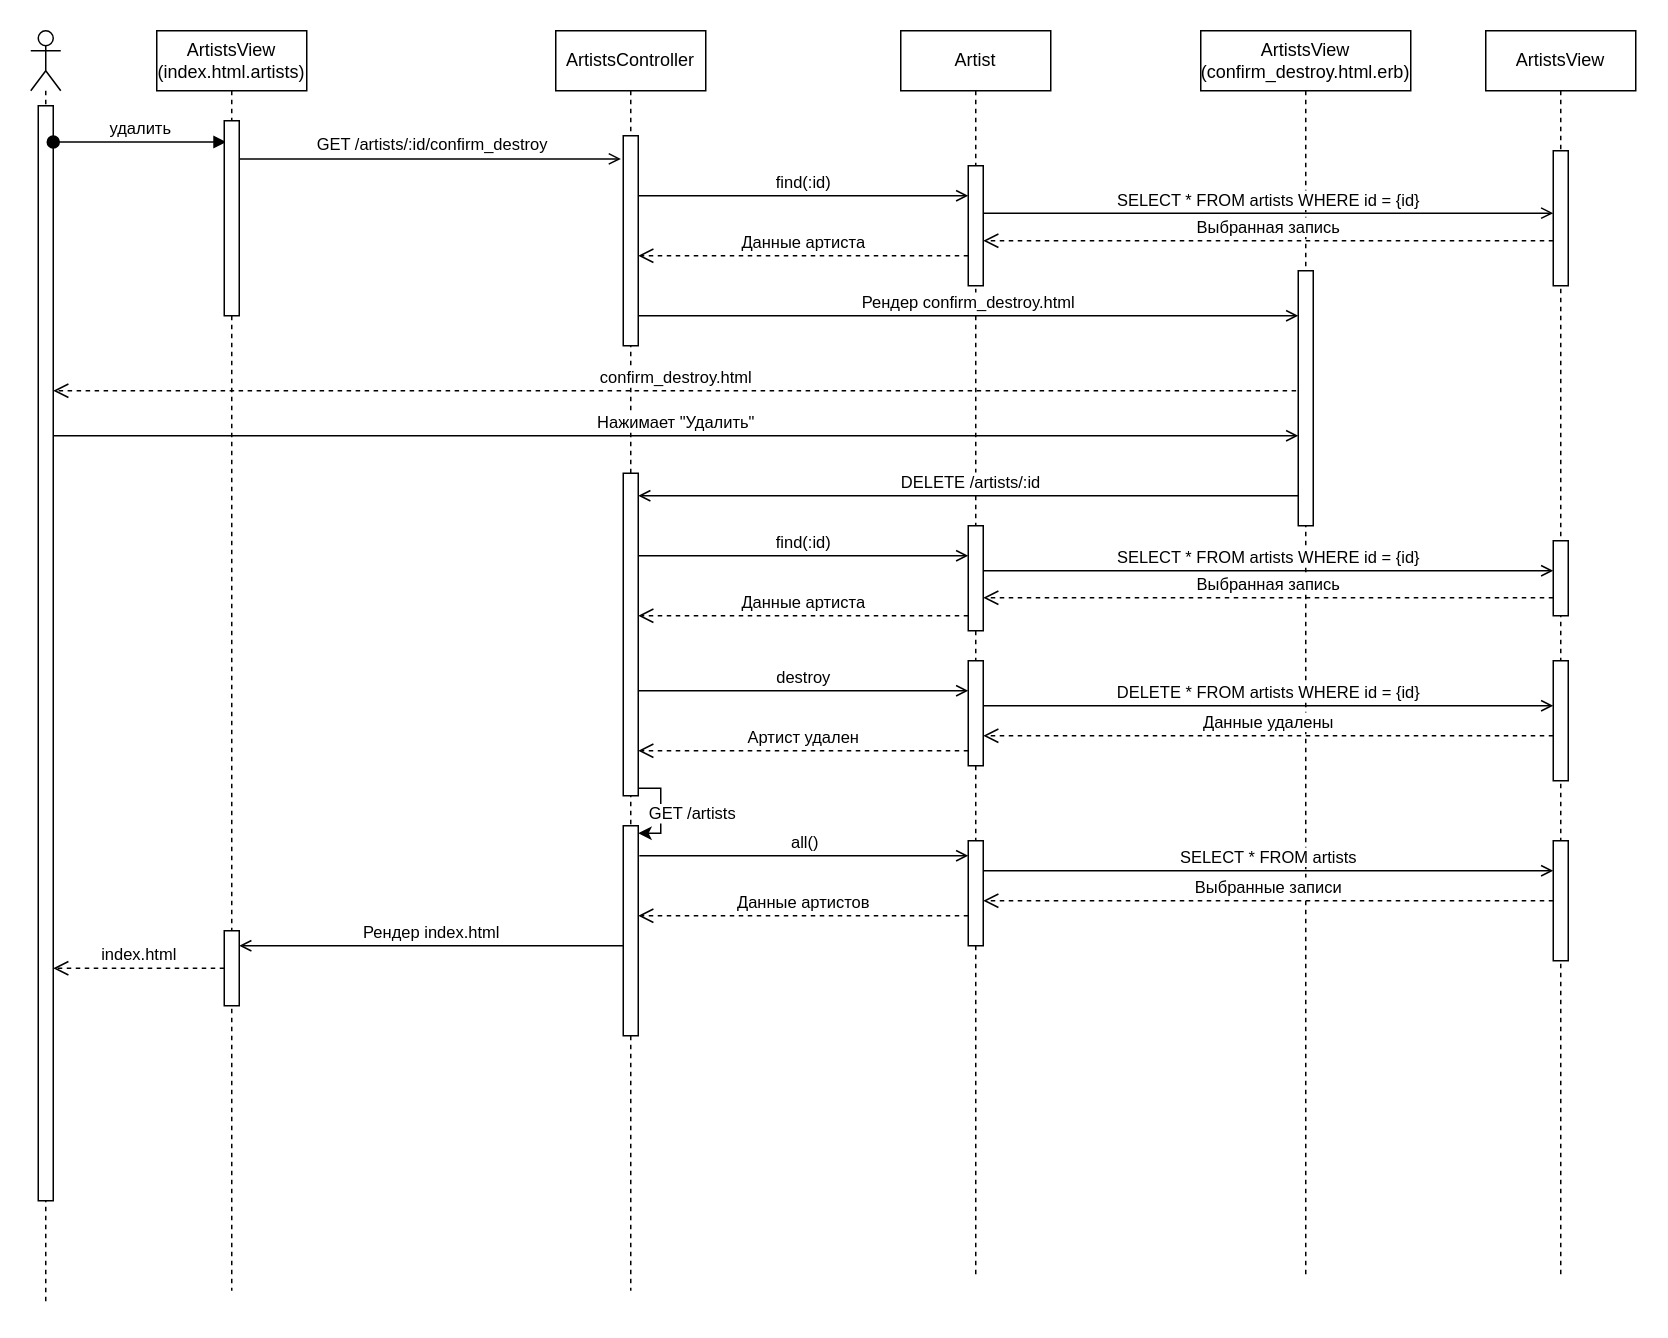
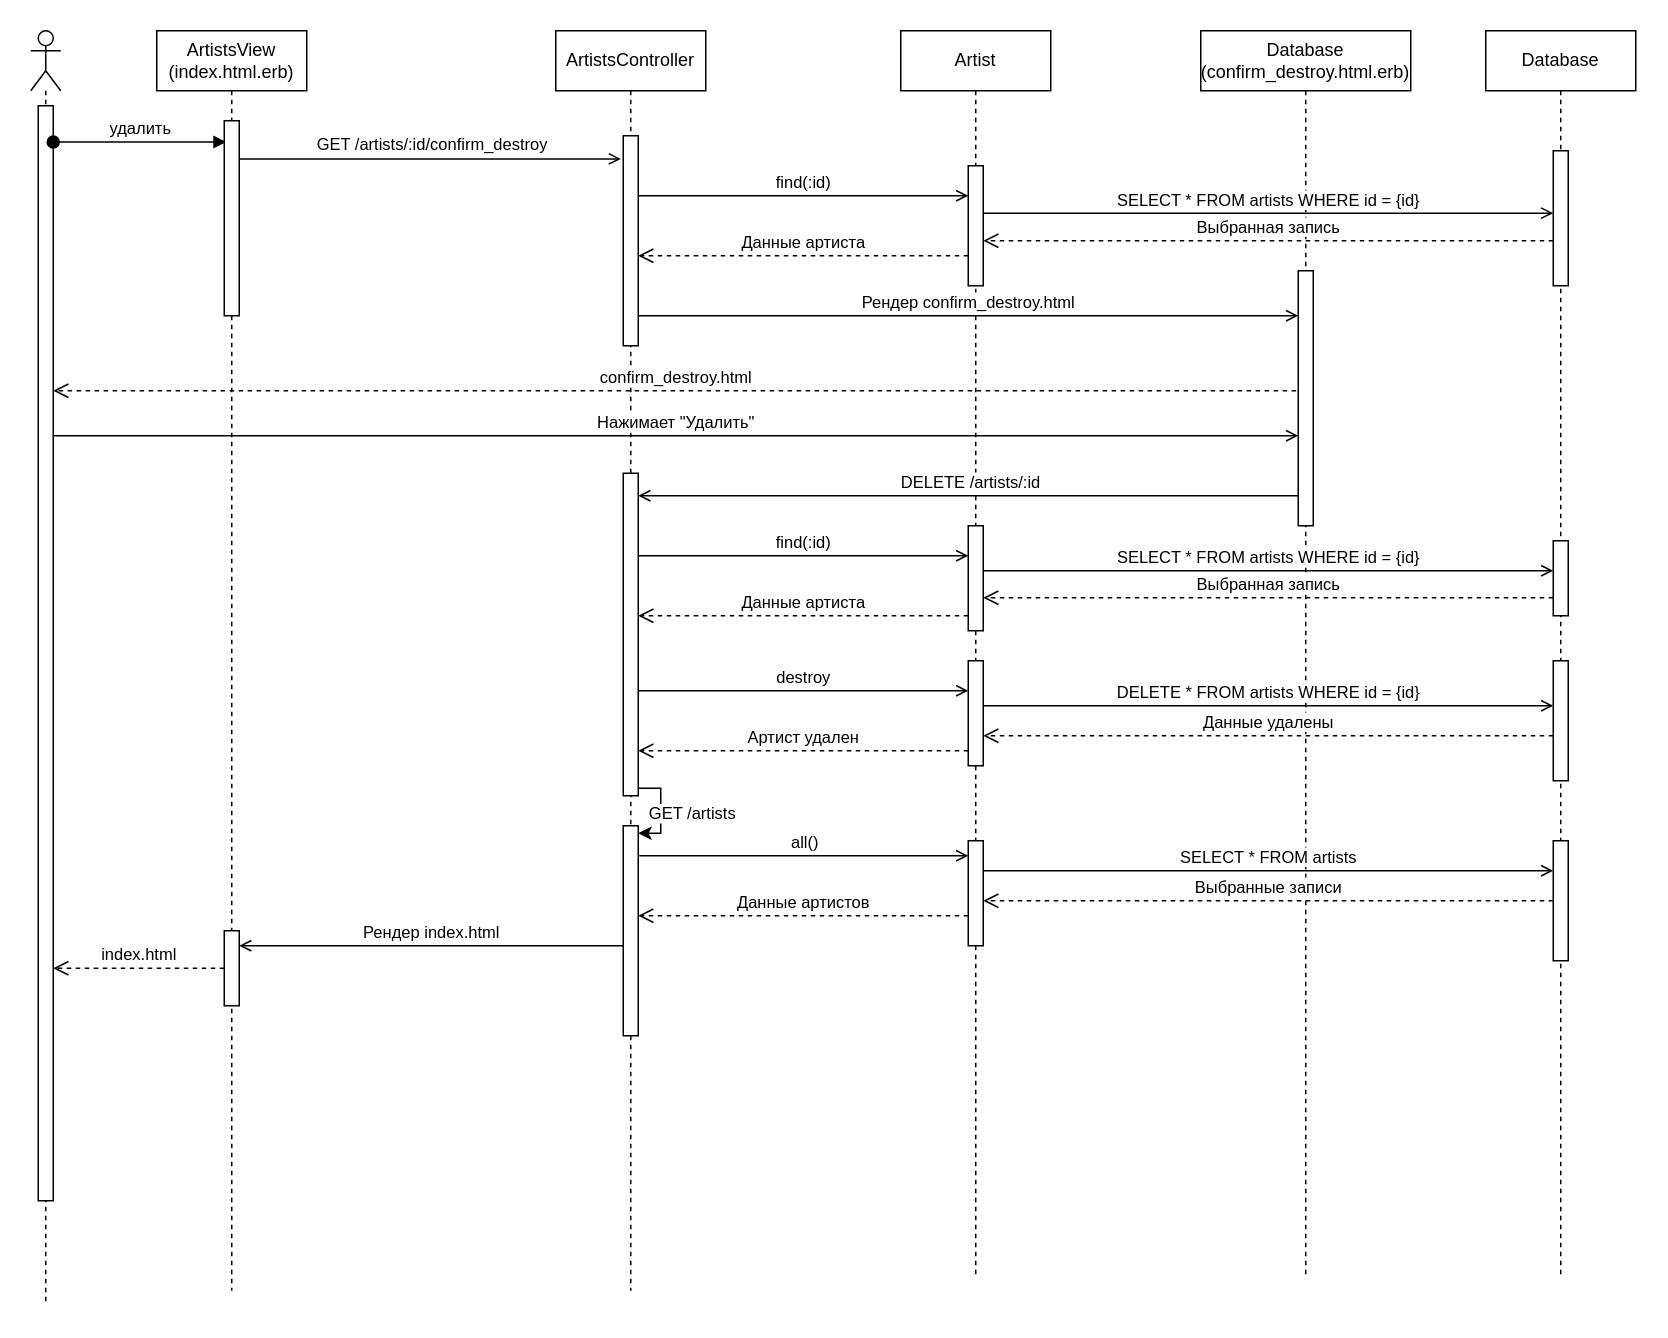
  <mxCell id="0" />
  <mxCell id="1" parent="0" />
  <mxCell id="2" value="" style="shape=umlLifeline;perimeter=lifelinePerimeter;whiteSpace=wrap;html=1;container=1;dropTarget=0;collapsible=0;recursiveResize=0;outlineConnect=0;portConstraint=eastwest;newEdgeStyle={&quot;curved&quot;:0,&quot;rounded&quot;:0};participant=umlActor;" parent="1" vertex="1"><mxGeometry x="20" y="20" width="20" height="850" as="geometry" /></mxCell>
  <mxCell id="3" value="" style="html=1;points=[[0,0,0,0,5],[0,1,0,0,-5],[1,0,0,0,5],[1,1,0,0,-5]];perimeter=orthogonalPerimeter;outlineConnect=0;targetShapes=umlLifeline;portConstraint=eastwest;newEdgeStyle={&quot;curved&quot;:0,&quot;rounded&quot;:0};" parent="2" vertex="1"><mxGeometry x="5" y="50" width="10" height="730" as="geometry" /></mxCell>
  <mxCell id="4" value="удалить" style="html=1;verticalAlign=bottom;startArrow=oval;startFill=1;endArrow=block;startSize=8;curved=0;rounded=0;entryX=0.13;entryY=0.109;entryDx=0;entryDy=0;entryPerimeter=0;" parent="1" source="3" target="6" edge="1"><mxGeometry width="60" relative="1" as="geometry"><mxPoint x="40" y="100" as="sourcePoint" /><mxPoint x="154" y="100" as="targetPoint" /></mxGeometry></mxCell>
- <mxCell id="5" value="ArtistsView (index.html.artists)" style="shape=umlLifeline;perimeter=lifelinePerimeter;whiteSpace=wrap;html=1;container=1;dropTarget=0;collapsible=0;recursiveResize=0;outlineConnect=0;portConstraint=eastwest;newEdgeStyle={&quot;curved&quot;:0,&quot;rounded&quot;:0};" parent="1" vertex="1"><mxGeometry x="104" y="20" width="100" height="840" as="geometry" /></mxCell>
+ <mxCell id="5" value="ArtistsView (index.html.erb)" style="shape=umlLifeline;perimeter=lifelinePerimeter;whiteSpace=wrap;html=1;container=1;dropTarget=0;collapsible=0;recursiveResize=0;outlineConnect=0;portConstraint=eastwest;newEdgeStyle={&quot;curved&quot;:0,&quot;rounded&quot;:0};" parent="1" vertex="1"><mxGeometry x="104" y="20" width="100" height="840" as="geometry" /></mxCell>
  <mxCell id="6" value="" style="html=1;points=[[0,0,0,0,5],[0,1,0,0,-5],[1,0,0,0,5],[1,1,0,0,-5]];perimeter=orthogonalPerimeter;outlineConnect=0;targetShapes=umlLifeline;portConstraint=eastwest;newEdgeStyle={&quot;curved&quot;:0,&quot;rounded&quot;:0};" parent="5" vertex="1"><mxGeometry x="45" y="60" width="10" height="130" as="geometry" /></mxCell>
  <mxCell id="7" value="" style="html=1;points=[[0,0,0,0,5],[0,1,0,0,-5],[1,0,0,0,5],[1,1,0,0,-5]];perimeter=orthogonalPerimeter;outlineConnect=0;targetShapes=umlLifeline;portConstraint=eastwest;newEdgeStyle={&quot;curved&quot;:0,&quot;rounded&quot;:0};" parent="5" vertex="1"><mxGeometry x="45" y="600" width="10" height="50" as="geometry" /></mxCell>
  <mxCell id="8" value="&amp;nbsp;GET /artists/:id/confirm_destroy" style="html=1;verticalAlign=bottom;endArrow=open;curved=0;rounded=0;endFill=0;entryX=-0.157;entryY=0.159;entryDx=0;entryDy=0;entryPerimeter=0;" parent="1" source="6" edge="1"><mxGeometry relative="1" as="geometry"><mxPoint x="159" y="100" as="sourcePoint" /><mxPoint x="413.43" y="105.44" as="targetPoint" /></mxGeometry></mxCell>
  <mxCell id="9" value="ArtistsController" style="shape=umlLifeline;perimeter=lifelinePerimeter;whiteSpace=wrap;html=1;container=1;dropTarget=0;collapsible=0;recursiveResize=0;outlineConnect=0;portConstraint=eastwest;newEdgeStyle={&quot;curved&quot;:0,&quot;rounded&quot;:0};" parent="1" vertex="1"><mxGeometry x="370" y="20" width="100" height="840" as="geometry" /></mxCell>
  <mxCell id="10" value="" style="html=1;points=[[0,0,0,0,5],[0,1,0,0,-5],[1,0,0,0,5],[1,1,0,0,-5]];perimeter=orthogonalPerimeter;outlineConnect=0;targetShapes=umlLifeline;portConstraint=eastwest;newEdgeStyle={&quot;curved&quot;:0,&quot;rounded&quot;:0};" parent="9" vertex="1"><mxGeometry x="45" y="70" width="10" height="140" as="geometry" /></mxCell>
  <mxCell id="11" value="" style="html=1;points=[[0,0,0,0,5],[0,1,0,0,-5],[1,0,0,0,5],[1,1,0,0,-5]];perimeter=orthogonalPerimeter;outlineConnect=0;targetShapes=umlLifeline;portConstraint=eastwest;newEdgeStyle={&quot;curved&quot;:0,&quot;rounded&quot;:0};" parent="9" vertex="1"><mxGeometry x="45" y="295" width="10" height="215" as="geometry" /></mxCell>
  <mxCell id="12" value="" style="html=1;points=[[0,0,0,0,5],[0,1,0,0,-5],[1,0,0,0,5],[1,1,0,0,-5]];perimeter=orthogonalPerimeter;outlineConnect=0;targetShapes=umlLifeline;portConstraint=eastwest;newEdgeStyle={&quot;curved&quot;:0,&quot;rounded&quot;:0};" parent="9" vertex="1"><mxGeometry x="45" y="530" width="10" height="140" as="geometry" /></mxCell>
  <mxCell id="13" style="edgeStyle=orthogonalEdgeStyle;rounded=0;orthogonalLoop=1;jettySize=auto;html=1;curved=0;exitX=1;exitY=1;exitDx=0;exitDy=-5;exitPerimeter=0;entryX=1;entryY=0;entryDx=0;entryDy=5;entryPerimeter=0;" parent="9" source="11" target="12" edge="1"><mxGeometry relative="1" as="geometry"><Array as="points"><mxPoint x="70" y="505" /><mxPoint x="70" y="535" /></Array></mxGeometry></mxCell>
  <mxCell id="14" value="GET /artists" style="edgeLabel;html=1;align=center;verticalAlign=middle;resizable=0;points=[];" parent="13" vertex="1" connectable="0"><mxGeometry x="0.023" y="-1" relative="1" as="geometry"><mxPoint x="21" as="offset" /></mxGeometry></mxCell>
  <mxCell id="15" value="Artist" style="shape=umlLifeline;perimeter=lifelinePerimeter;whiteSpace=wrap;html=1;container=1;dropTarget=0;collapsible=0;recursiveResize=0;outlineConnect=0;portConstraint=eastwest;newEdgeStyle={&quot;curved&quot;:0,&quot;rounded&quot;:0};" parent="1" vertex="1"><mxGeometry x="600" y="20" width="100" height="830" as="geometry" /></mxCell>
  <mxCell id="16" value="" style="html=1;points=[[0,0,0,0,5],[0,1,0,0,-5],[1,0,0,0,5],[1,1,0,0,-5]];perimeter=orthogonalPerimeter;outlineConnect=0;targetShapes=umlLifeline;portConstraint=eastwest;newEdgeStyle={&quot;curved&quot;:0,&quot;rounded&quot;:0};" parent="15" vertex="1"><mxGeometry x="45" y="90" width="10" height="80" as="geometry" /></mxCell>
  <mxCell id="17" value="" style="html=1;points=[[0,0,0,0,5],[0,1,0,0,-5],[1,0,0,0,5],[1,1,0,0,-5]];perimeter=orthogonalPerimeter;outlineConnect=0;targetShapes=umlLifeline;portConstraint=eastwest;newEdgeStyle={&quot;curved&quot;:0,&quot;rounded&quot;:0};" parent="15" vertex="1"><mxGeometry x="45" y="420" width="10" height="70" as="geometry" /></mxCell>
  <mxCell id="18" value="" style="html=1;points=[[0,0,0,0,5],[0,1,0,0,-5],[1,0,0,0,5],[1,1,0,0,-5]];perimeter=orthogonalPerimeter;outlineConnect=0;targetShapes=umlLifeline;portConstraint=eastwest;newEdgeStyle={&quot;curved&quot;:0,&quot;rounded&quot;:0};" parent="15" vertex="1"><mxGeometry x="45" y="540" width="10" height="70" as="geometry" /></mxCell>
  <mxCell id="19" value="confirm_destroy.html" style="html=1;verticalAlign=bottom;endArrow=open;dashed=1;endSize=8;curved=0;rounded=0;exitX=-0.141;exitY=0.724;exitDx=0;exitDy=0;exitPerimeter=0;" parent="1" edge="1"><mxGeometry relative="1" as="geometry"><mxPoint x="863.59" y="260" as="sourcePoint" /><mxPoint x="35" y="260" as="targetPoint" /></mxGeometry></mxCell>
- <mxCell id="20" value="ArtistsView (confirm_destroy.html.erb)" style="shape=umlLifeline;perimeter=lifelinePerimeter;whiteSpace=wrap;html=1;container=1;dropTarget=0;collapsible=0;recursiveResize=0;outlineConnect=0;portConstraint=eastwest;newEdgeStyle={&quot;curved&quot;:0,&quot;rounded&quot;:0};" parent="1" vertex="1"><mxGeometry x="800" y="20" width="140" height="830" as="geometry" /></mxCell>
+ <mxCell id="20" value="Database (confirm_destroy.html.erb)" style="shape=umlLifeline;perimeter=lifelinePerimeter;whiteSpace=wrap;html=1;container=1;dropTarget=0;collapsible=0;recursiveResize=0;outlineConnect=0;portConstraint=eastwest;newEdgeStyle={&quot;curved&quot;:0,&quot;rounded&quot;:0};" parent="1" vertex="1"><mxGeometry x="800" y="20" width="140" height="830" as="geometry" /></mxCell>
  <mxCell id="21" value="" style="html=1;points=[[0,0,0,0,5],[0,1,0,0,-5],[1,0,0,0,5],[1,1,0,0,-5]];perimeter=orthogonalPerimeter;outlineConnect=0;targetShapes=umlLifeline;portConstraint=eastwest;newEdgeStyle={&quot;curved&quot;:0,&quot;rounded&quot;:0};" parent="20" vertex="1"><mxGeometry x="65" y="160" width="10" height="170" as="geometry" /></mxCell>
  <mxCell id="22" value="find(:id)" style="html=1;verticalAlign=bottom;endArrow=open;curved=0;rounded=0;endFill=0;" parent="1" edge="1"><mxGeometry relative="1" as="geometry"><mxPoint x="425" y="130" as="sourcePoint" /><mxPoint x="645" y="130" as="targetPoint" /></mxGeometry></mxCell>
  <mxCell id="23" value="Данные артиста" style="html=1;verticalAlign=bottom;endArrow=open;dashed=1;endSize=8;curved=0;rounded=0;" parent="1" edge="1"><mxGeometry relative="1" as="geometry"><mxPoint x="645" y="170" as="sourcePoint" /><mxPoint x="425" y="170" as="targetPoint" /></mxGeometry></mxCell>
  <mxCell id="24" value="Рендер confirm_destroy.html" style="html=1;verticalAlign=bottom;endArrow=open;curved=0;rounded=0;endFill=0;" parent="1" edge="1"><mxGeometry relative="1" as="geometry"><mxPoint x="425" y="210" as="sourcePoint" /><mxPoint x="865" y="210" as="targetPoint" /></mxGeometry></mxCell>
- <mxCell id="25" value="ArtistsView" style="shape=umlLifeline;perimeter=lifelinePerimeter;whiteSpace=wrap;html=1;container=1;dropTarget=0;collapsible=0;recursiveResize=0;outlineConnect=0;portConstraint=eastwest;newEdgeStyle={&quot;curved&quot;:0,&quot;rounded&quot;:0};" parent="1" vertex="1"><mxGeometry x="990" y="20" width="100" height="830" as="geometry" /></mxCell>
+ <mxCell id="25" value="Database" style="shape=umlLifeline;perimeter=lifelinePerimeter;whiteSpace=wrap;html=1;container=1;dropTarget=0;collapsible=0;recursiveResize=0;outlineConnect=0;portConstraint=eastwest;newEdgeStyle={&quot;curved&quot;:0,&quot;rounded&quot;:0};" parent="1" vertex="1"><mxGeometry x="990" y="20" width="100" height="830" as="geometry" /></mxCell>
  <mxCell id="26" value="" style="html=1;points=[[0,0,0,0,5],[0,1,0,0,-5],[1,0,0,0,5],[1,1,0,0,-5]];perimeter=orthogonalPerimeter;outlineConnect=0;targetShapes=umlLifeline;portConstraint=eastwest;newEdgeStyle={&quot;curved&quot;:0,&quot;rounded&quot;:0};" parent="25" vertex="1"><mxGeometry x="45" y="420" width="10" height="80" as="geometry" /></mxCell>
  <mxCell id="27" value="" style="html=1;points=[[0,0,0,0,5],[0,1,0,0,-5],[1,0,0,0,5],[1,1,0,0,-5]];perimeter=orthogonalPerimeter;outlineConnect=0;targetShapes=umlLifeline;portConstraint=eastwest;newEdgeStyle={&quot;curved&quot;:0,&quot;rounded&quot;:0};" parent="25" vertex="1"><mxGeometry x="45" y="80" width="10" height="90" as="geometry" /></mxCell>
  <mxCell id="28" value="" style="html=1;points=[[0,0,0,0,5],[0,1,0,0,-5],[1,0,0,0,5],[1,1,0,0,-5]];perimeter=orthogonalPerimeter;outlineConnect=0;targetShapes=umlLifeline;portConstraint=eastwest;newEdgeStyle={&quot;curved&quot;:0,&quot;rounded&quot;:0};" parent="25" vertex="1"><mxGeometry x="45" y="540" width="10" height="80" as="geometry" /></mxCell>
  <mxCell id="29" value="" style="html=1;points=[[0,0,0,0,5],[0,1,0,0,-5],[1,0,0,0,5],[1,1,0,0,-5]];perimeter=orthogonalPerimeter;outlineConnect=0;targetShapes=umlLifeline;portConstraint=eastwest;newEdgeStyle={&quot;curved&quot;:0,&quot;rounded&quot;:0};" vertex="1" parent="25"><mxGeometry x="45" y="340" width="10" height="50" as="geometry" /></mxCell>
  <mxCell id="30" value="Нажимает &quot;Удалить&quot;" style="html=1;verticalAlign=bottom;endArrow=open;curved=0;rounded=0;endFill=0;" parent="1" target="21" edge="1"><mxGeometry relative="1" as="geometry"><mxPoint x="35" y="290" as="sourcePoint" /><mxPoint x="740" y="320" as="targetPoint" /></mxGeometry></mxCell>
  <mxCell id="31" value="&amp;nbsp;DELETE /artists/:id" style="html=1;verticalAlign=bottom;endArrow=open;curved=0;rounded=0;endFill=0;" parent="1" edge="1"><mxGeometry relative="1" as="geometry"><mxPoint x="865" y="330" as="sourcePoint" /><mxPoint x="425" y="330" as="targetPoint" /></mxGeometry></mxCell>
  <mxCell id="32" value="" style="html=1;points=[[0,0,0,0,5],[0,1,0,0,-5],[1,0,0,0,5],[1,1,0,0,-5]];perimeter=orthogonalPerimeter;outlineConnect=0;targetShapes=umlLifeline;portConstraint=eastwest;newEdgeStyle={&quot;curved&quot;:0,&quot;rounded&quot;:0};" parent="1" vertex="1"><mxGeometry x="645" y="350" width="10" height="70" as="geometry" /></mxCell>
  <mxCell id="33" value="find(:id)" style="html=1;verticalAlign=bottom;endArrow=open;curved=0;rounded=0;endFill=0;" parent="1" edge="1"><mxGeometry relative="1" as="geometry"><mxPoint x="425" y="370" as="sourcePoint" /><mxPoint x="645" y="370" as="targetPoint" /></mxGeometry></mxCell>
  <mxCell id="34" value="Данные артиста" style="html=1;verticalAlign=bottom;endArrow=open;dashed=1;endSize=8;curved=0;rounded=0;" parent="1" edge="1"><mxGeometry relative="1" as="geometry"><mxPoint x="645" y="410" as="sourcePoint" /><mxPoint x="425" y="410" as="targetPoint" /></mxGeometry></mxCell>
  <mxCell id="35" value="destroy" style="html=1;verticalAlign=bottom;endArrow=open;curved=0;rounded=0;endFill=0;" parent="1" edge="1"><mxGeometry relative="1" as="geometry"><mxPoint x="425" y="460" as="sourcePoint" /><mxPoint x="645" y="460" as="targetPoint" /></mxGeometry></mxCell>
  <mxCell id="36" value="DELETE * FROM artists WHERE id = {id}" style="html=1;verticalAlign=bottom;endArrow=open;curved=0;rounded=0;endFill=0;exitX=1;exitY=0.469;exitDx=0;exitDy=0;exitPerimeter=0;" parent="1" edge="1"><mxGeometry relative="1" as="geometry"><mxPoint x="655" y="470" as="sourcePoint" /><mxPoint x="1035" y="470" as="targetPoint" /></mxGeometry></mxCell>
  <mxCell id="37" value="Данные удалены" style="html=1;verticalAlign=bottom;endArrow=open;dashed=1;endSize=8;curved=0;rounded=0;" parent="1" edge="1"><mxGeometry relative="1" as="geometry"><mxPoint x="1035" y="490" as="sourcePoint" /><mxPoint x="655" y="490" as="targetPoint" /></mxGeometry></mxCell>
  <mxCell id="38" value="Артист удален" style="html=1;verticalAlign=bottom;endArrow=open;dashed=1;endSize=8;curved=0;rounded=0;" parent="1" edge="1"><mxGeometry relative="1" as="geometry"><mxPoint x="645" y="500" as="sourcePoint" /><mxPoint x="425" y="500" as="targetPoint" /></mxGeometry></mxCell>
  <mxCell id="39" value="Рендер index.html" style="html=1;verticalAlign=bottom;endArrow=open;curved=0;rounded=0;endFill=0;" parent="1" edge="1"><mxGeometry relative="1" as="geometry"><mxPoint x="415" y="630" as="sourcePoint" /><mxPoint x="159" y="630" as="targetPoint" /></mxGeometry></mxCell>
  <mxCell id="40" value="all()" style="html=1;verticalAlign=bottom;endArrow=open;curved=0;rounded=0;endFill=0;exitX=1.073;exitY=0.305;exitDx=0;exitDy=0;exitPerimeter=0;" parent="1" edge="1"><mxGeometry relative="1" as="geometry"><mxPoint x="425.73" y="570" as="sourcePoint" /><mxPoint x="645" y="570" as="targetPoint" /></mxGeometry></mxCell>
  <mxCell id="41" value="SELECT * FROM artists WHERE id = {id}" style="html=1;verticalAlign=bottom;endArrow=open;curved=0;rounded=0;endFill=0;exitX=1.032;exitY=0.395;exitDx=0;exitDy=0;exitPerimeter=0;" parent="1" source="16" target="27" edge="1"><mxGeometry relative="1" as="geometry"><mxPoint x="680" y="130" as="sourcePoint" /><mxPoint x="900" y="130" as="targetPoint" /></mxGeometry></mxCell>
  <mxCell id="42" value="Выбранная запись" style="html=1;verticalAlign=bottom;endArrow=open;dashed=1;endSize=8;curved=0;rounded=0;" parent="1" source="27" edge="1"><mxGeometry relative="1" as="geometry"><mxPoint x="875" y="160" as="sourcePoint" /><mxPoint x="655" y="160" as="targetPoint" /></mxGeometry></mxCell>
  <mxCell id="43" value="SELECT * FROM artists" style="html=1;verticalAlign=bottom;endArrow=open;curved=0;rounded=0;endFill=0;exitX=1.032;exitY=0.395;exitDx=0;exitDy=0;exitPerimeter=0;" parent="1" edge="1"><mxGeometry relative="1" as="geometry"><mxPoint x="655" y="580" as="sourcePoint" /><mxPoint x="1035" y="580" as="targetPoint" /></mxGeometry></mxCell>
  <mxCell id="44" value="Выбранные записи" style="html=1;verticalAlign=bottom;endArrow=open;dashed=1;endSize=8;curved=0;rounded=0;" parent="1" edge="1"><mxGeometry relative="1" as="geometry"><mxPoint x="1035" y="600" as="sourcePoint" /><mxPoint x="655" y="600" as="targetPoint" /></mxGeometry></mxCell>
  <mxCell id="45" value="Данные артистов" style="html=1;verticalAlign=bottom;endArrow=open;dashed=1;endSize=8;curved=0;rounded=0;" parent="1" edge="1"><mxGeometry relative="1" as="geometry"><mxPoint x="645" y="610" as="sourcePoint" /><mxPoint x="425" y="610" as="targetPoint" /></mxGeometry></mxCell>
  <mxCell id="46" value="index.html" style="html=1;verticalAlign=bottom;endArrow=open;dashed=1;endSize=8;curved=0;rounded=0;" parent="1" source="7" target="3" edge="1"><mxGeometry relative="1" as="geometry"><mxPoint x="130" y="650" as="sourcePoint" /><mxPoint x="-90" y="650" as="targetPoint" /></mxGeometry></mxCell>
  <mxCell id="47" value="SELECT * FROM artists WHERE id = {id}" style="html=1;verticalAlign=bottom;endArrow=open;curved=0;rounded=0;endFill=0;exitX=1.032;exitY=0.395;exitDx=0;exitDy=0;exitPerimeter=0;" edge="1" parent="1"><mxGeometry relative="1" as="geometry"><mxPoint x="655" y="380" as="sourcePoint" /><mxPoint x="1035" y="380" as="targetPoint" /></mxGeometry></mxCell>
  <mxCell id="48" value="Выбранная запись" style="html=1;verticalAlign=bottom;endArrow=open;dashed=1;endSize=8;curved=0;rounded=0;" edge="1" parent="1"><mxGeometry relative="1" as="geometry"><mxPoint x="1035" y="398" as="sourcePoint" /><mxPoint x="655" y="398" as="targetPoint" /></mxGeometry></mxCell>
